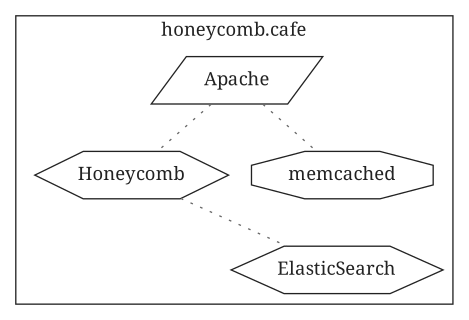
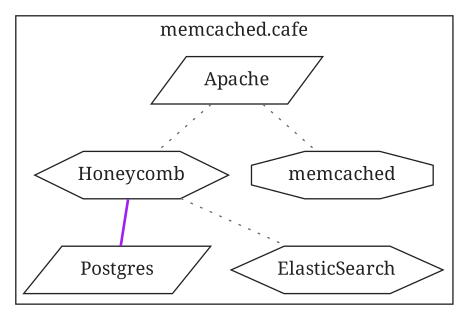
  graph {
    color="#222222"
    fontcolor="#222222"
    fontname="Noto Serif"
    node [color="#222222" fontcolor="#222222" fontname="Noto Serif" shape=hexagon]
    edge [color=gray40 fontcolor="#222222" fontname="Noto Serif" style=dotted]
    Honeycomb
    memcached [shape=octagon]
+   Postgres [shape=parallelogram]
    ElasticSearch
    Apache [shape=parallelogram]
    subgraph cluster_1 {
-     label="honeycomb.cafe"
+     label="memcached.cafe"
      Honeycomb
      memcached
+     Postgres
      ElasticSearch
      Apache
    }
+   Honeycomb -- Postgres [color=purple style=bold]
    Honeycomb -- ElasticSearch
    Apache -- Honeycomb
    Apache -- memcached
  }
